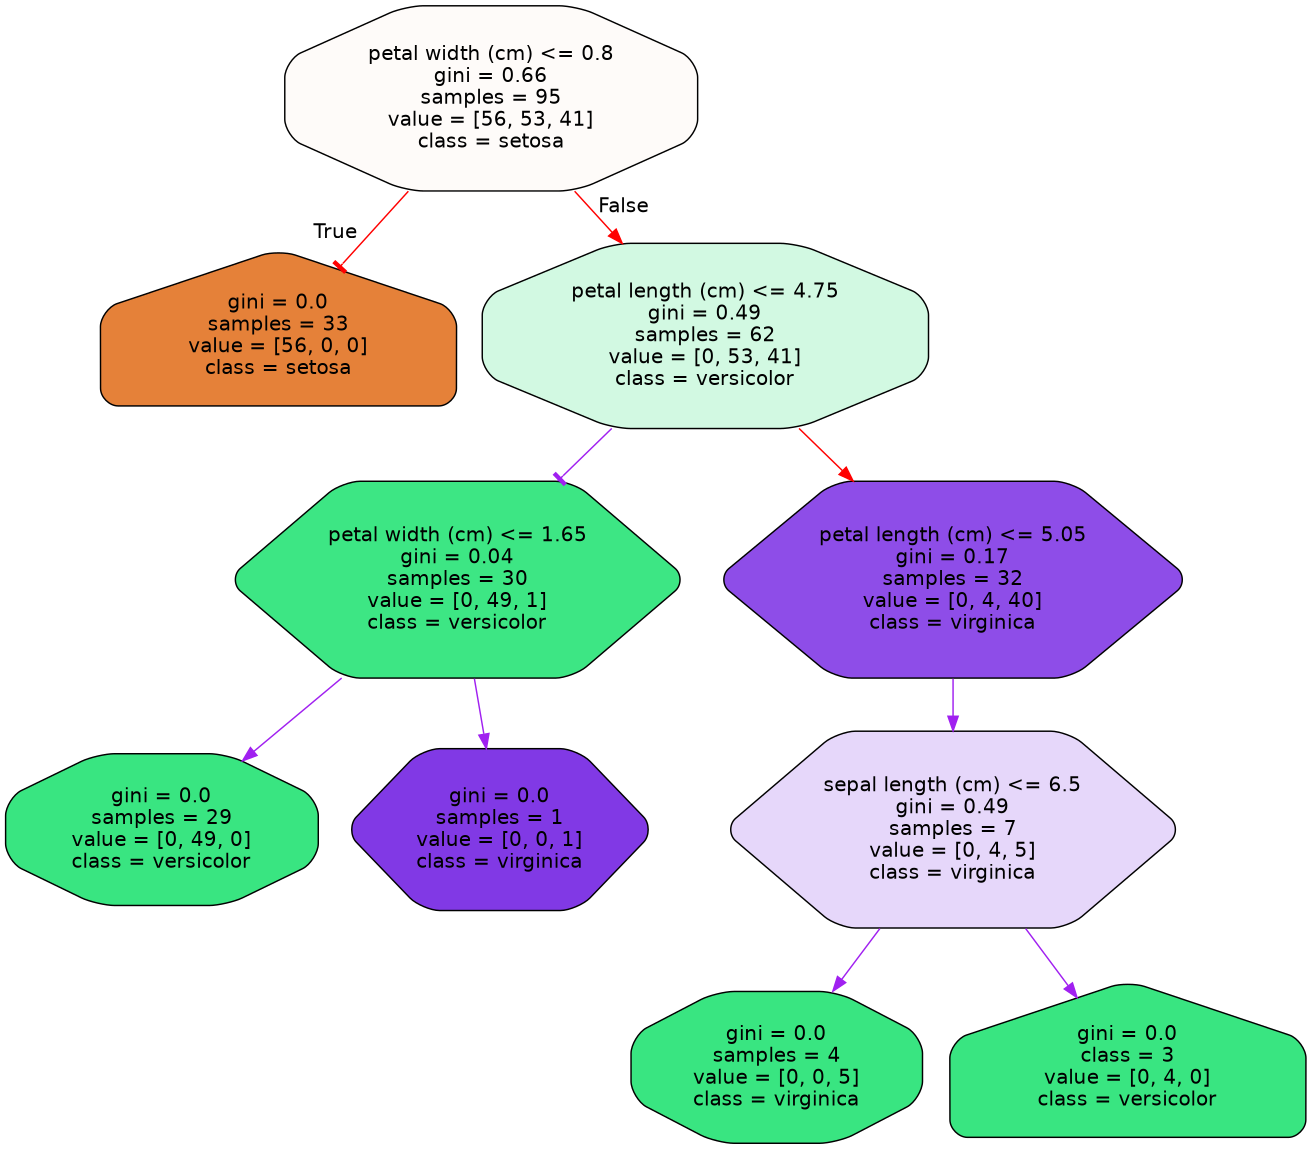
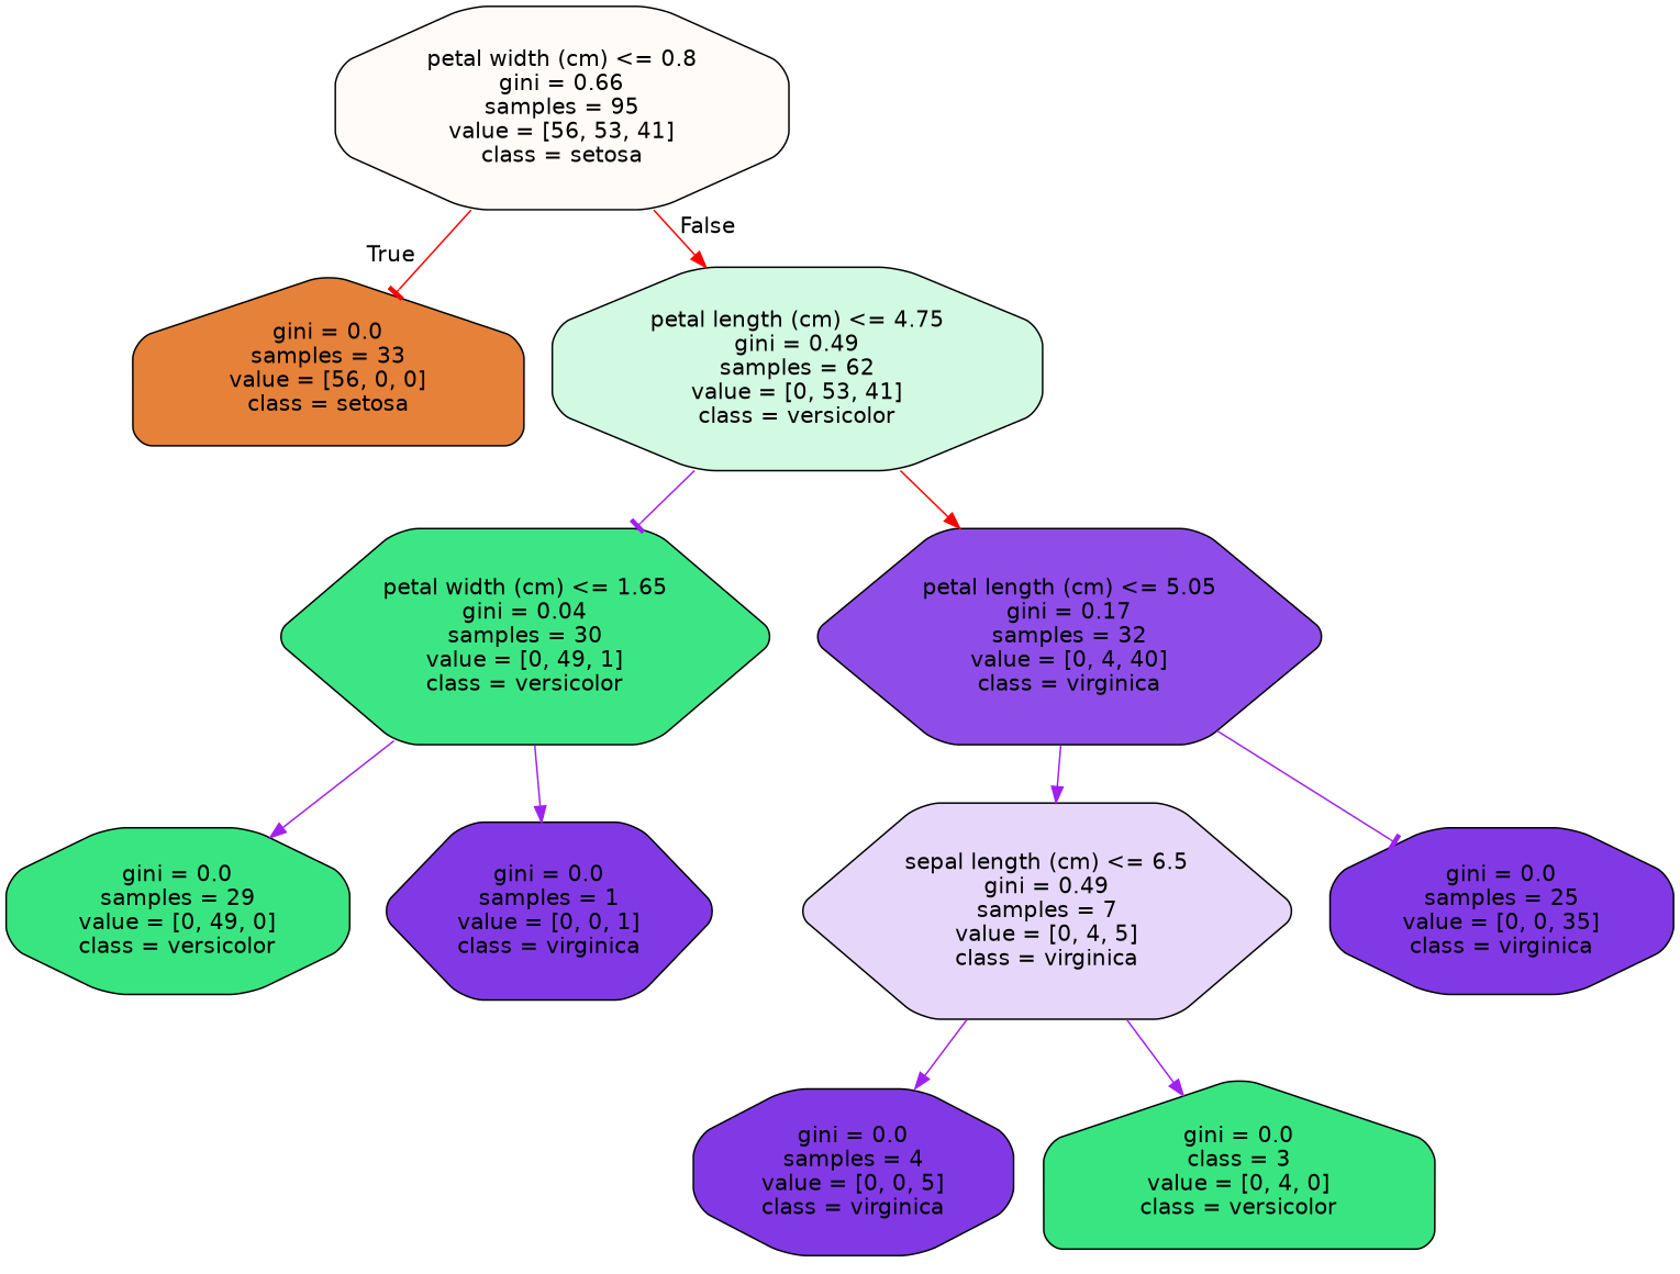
  digraph {
    node [color=black fillcolor="#8139e5" fontname=helvetica shape=octagon style="filled, rounded"]
    edge [arrowhead=normal color=purple fontname=helvetica]
    n1 [fillcolor="#fefbf9" label="petal width (cm) <= 0.8\ngini = 0.66\nsamples = 95\nvalue = [56, 53, 41]\nclass = setosa"]
    n2 [fillcolor="#e58139" label="gini = 0.0\nsamples = 33\nvalue = [56, 0, 0]\nclass = setosa" shape=house]
    n3 [fillcolor="#d2f9e2" label="petal length (cm) <= 4.75\ngini = 0.49\nsamples = 62\nvalue = [0, 53, 41]\nclass = versicolor"]
    n4 [fillcolor="#3de684" label="petal width (cm) <= 1.65\ngini = 0.04\nsamples = 30\nvalue = [0, 49, 1]\nclass = versicolor" shape=hexagon]
    n5 [fillcolor="#8e4de8" label="petal length (cm) <= 5.05\ngini = 0.17\nsamples = 32\nvalue = [0, 4, 40]\nclass = virginica" shape=hexagon]
    n6 [fillcolor="#39e581" label="gini = 0.0\nsamples = 29\nvalue = [0, 49, 0]\nclass = versicolor"]
    n7 [label="gini = 0.0\nsamples = 1\nvalue = [0, 0, 1]\nclass = virginica" shape=hexagon]
    n8 [fillcolor="#e6d7fa" label="sepal length (cm) <= 6.5\ngini = 0.49\nsamples = 7\nvalue = [0, 4, 5]\nclass = virginica" shape=hexagon]
-   n10 [fillcolor="#39e581" label="gini = 0.0\nsamples = 4\nvalue = [0, 0, 5]\nclass = virginica"]
+   n9 [label="gini = 0.0\nsamples = 25\nvalue = [0, 0, 35]\nclass = virginica"]
+   n10 [label="gini = 0.0\nsamples = 4\nvalue = [0, 0, 5]\nclass = virginica"]
    n11 [fillcolor="#39e581" label="gini = 0.0\nclass = 3\nvalue = [0, 4, 0]\nclass = versicolor" shape=house]
    n1 -> n2 [arrowhead=tee color=red headlabel=True labelangle=45 labeldistance=2.5]
    n1 -> n3 [color=red headlabel=False labelangle=-45 labeldistance=2.5]
    n3 -> n4 [arrowhead=tee]
    n3 -> n5 [color=red]
    n4 -> n6
    n4 -> n7
    n5 -> n8
+   n5 -> n9 [arrowhead=tee]
    n8 -> n10
    n8 -> n11
  }
